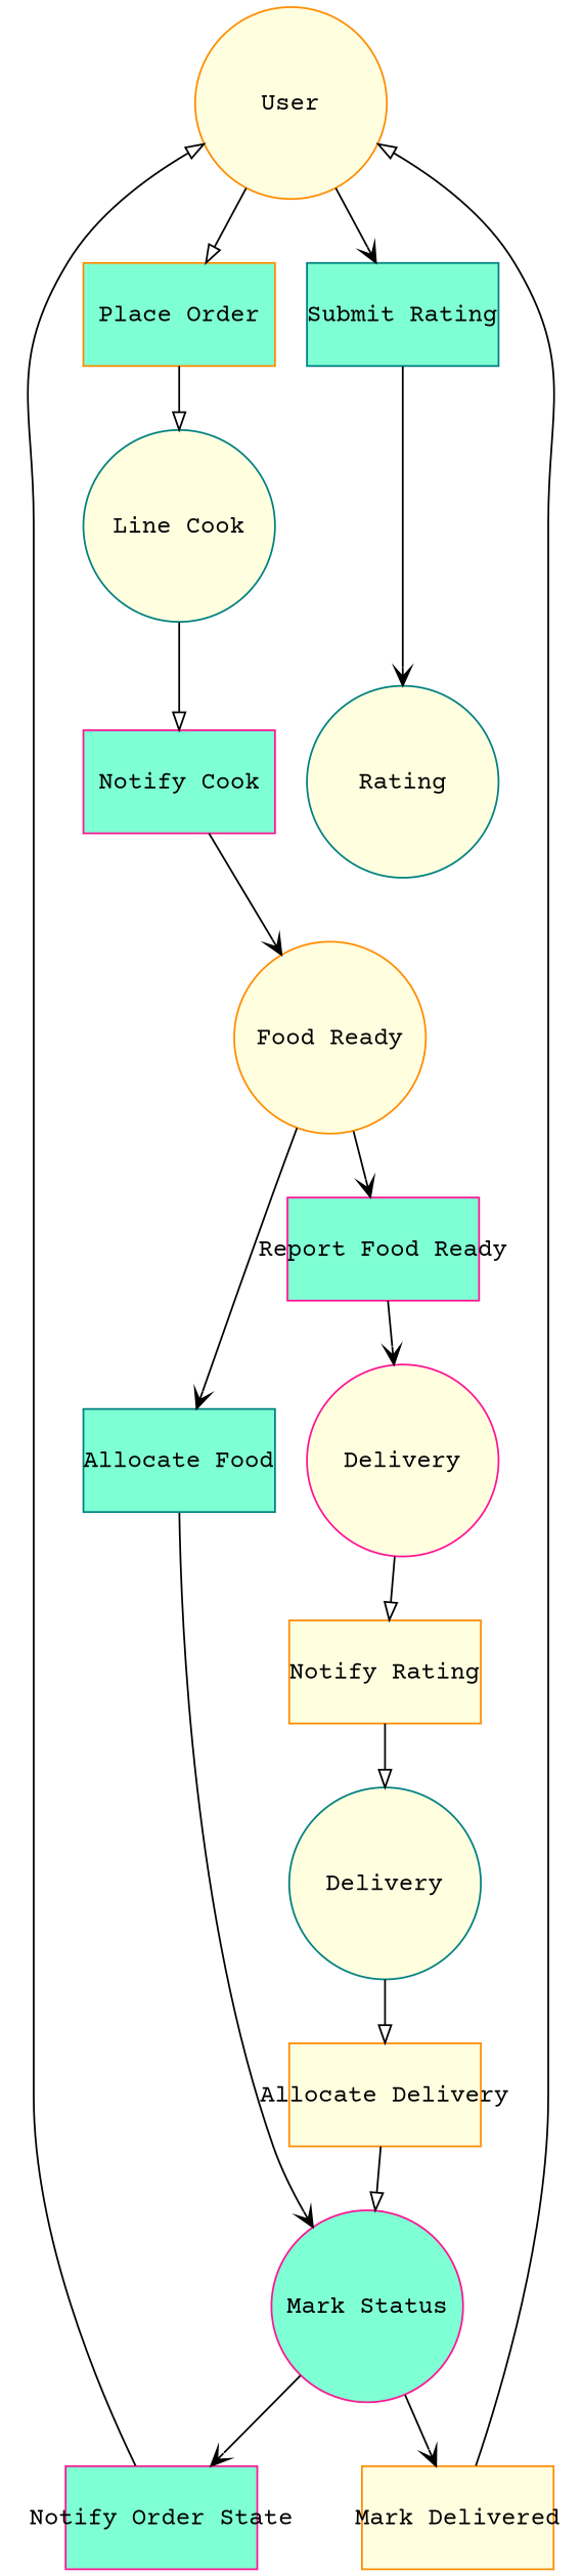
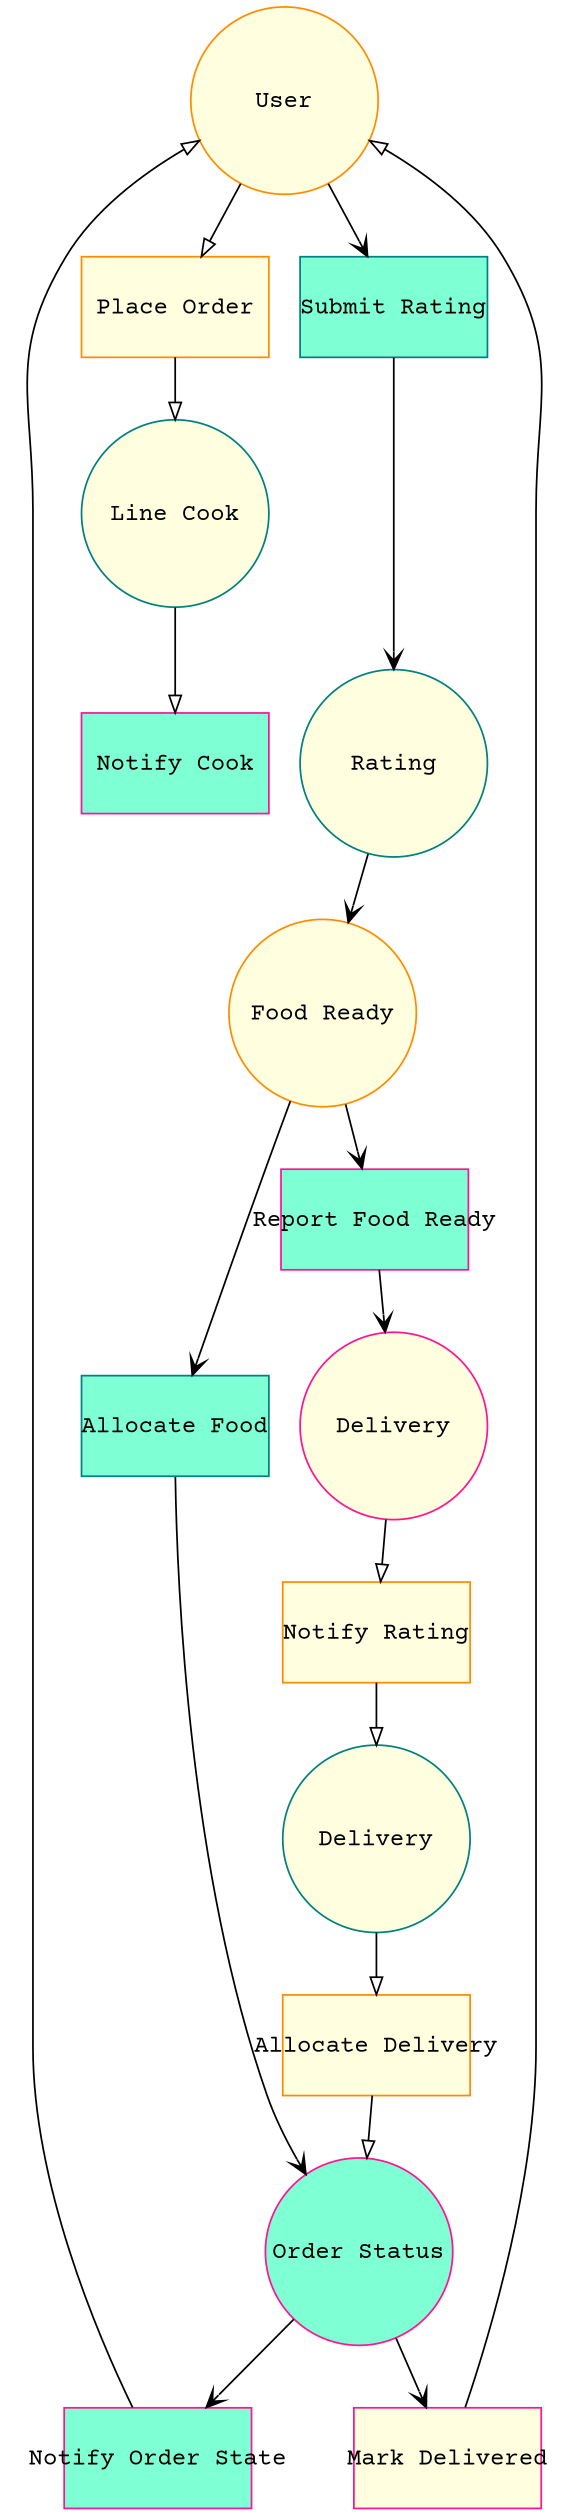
  digraph {
    fontname="Courier Prime"
    rankdir=TD
    node [color=darkorange fillcolor=lightyellow fixedsize=true fontname="Courier Prime" shape=rectangle style=filled]
    edge [arrowhead=onormal fontname="Courier Prime"]
    n1 [label=User shape=circle width=1.5]
-   n2 [fillcolor=aquamarine height=0.8 label="Place Order" width=1.5]
+   n2 [height=0.8 label="Place Order" width=1.5]
    n3 [color=teal fillcolor=aquamarine height=0.8 label="Submit Rating" width=1.5]
    n4 [color=teal label="Line Cook" shape=circle width=1.5]
    n5 [color=teal label=Rating shape=circle width=1.5]
    n6 [color=deeppink fillcolor=aquamarine height=0.8 label="Notify Cook" width=1.5]
    n7 [label="Food Ready" shape=circle width=1.5]
    n8 [color=teal fillcolor=aquamarine height=0.8 label="Allocate Food" width=1.5]
    n9 [color=deeppink fillcolor=aquamarine height=0.8 label="Report Food Ready" width=1.5]
-   n10 [color=deeppink fillcolor=aquamarine label="Mark Status" shape=circle width=1.5]
+   n10 [color=deeppink fillcolor=aquamarine label="Order Status" shape=circle width=1.5]
    n11 [color=deeppink label=Delivery shape=circle width=1.5]
    n12 [height=0.8 label="Notify Rating" width=1.5]
    n13 [color=teal label=Delivery shape=circle width=1.5]
    n14 [color=deeppink fillcolor=aquamarine height=0.8 label="Notify Order State" width=1.5]
-   n15 [height=0.8 label="Mark Delivered" width=1.5]
+   n15 [color=deeppink height=0.8 label="Mark Delivered" width=1.5]
    n16 [height=0.8 label="Allocate Delivery" width=1.5]
    n1 -> n2
    n1 -> n3 [arrowhead=vee]
    n2 -> n4
    n3 -> n5 [arrowhead=vee]
    n4 -> n6
-   n6 -> n7 [arrowhead=vee]
+   n5 -> n7 [arrowhead=vee]
    n7 -> n8 [arrowhead=vee]
    n7 -> n9 [arrowhead=vee]
    n8 -> n10 [arrowhead=vee]
    n9 -> n11 [arrowhead=vee]
    n10 -> n14 [arrowhead=vee]
    n10 -> n15 [arrowhead=vee]
    n11 -> n12
    n12 -> n13
    n13 -> n16
    n14 -> n1
    n15 -> n1
    n16 -> n10
  }
